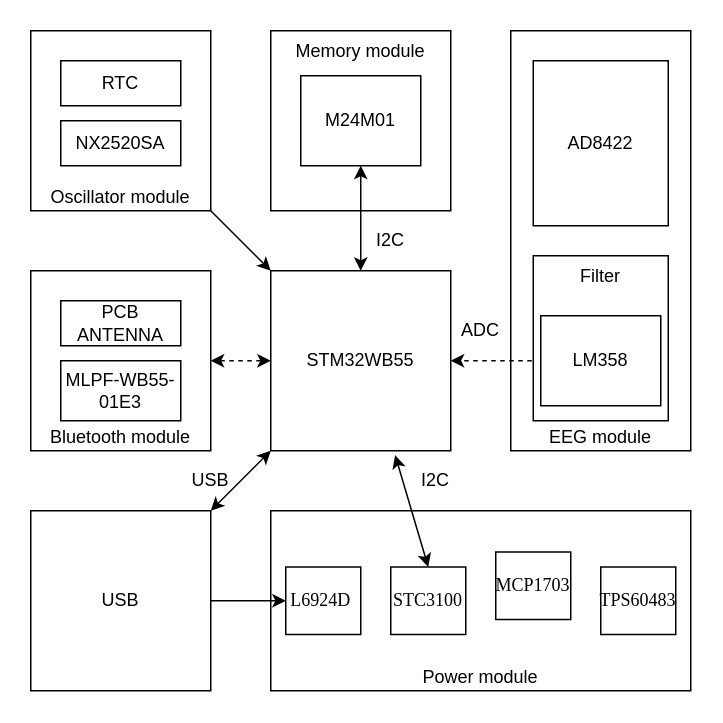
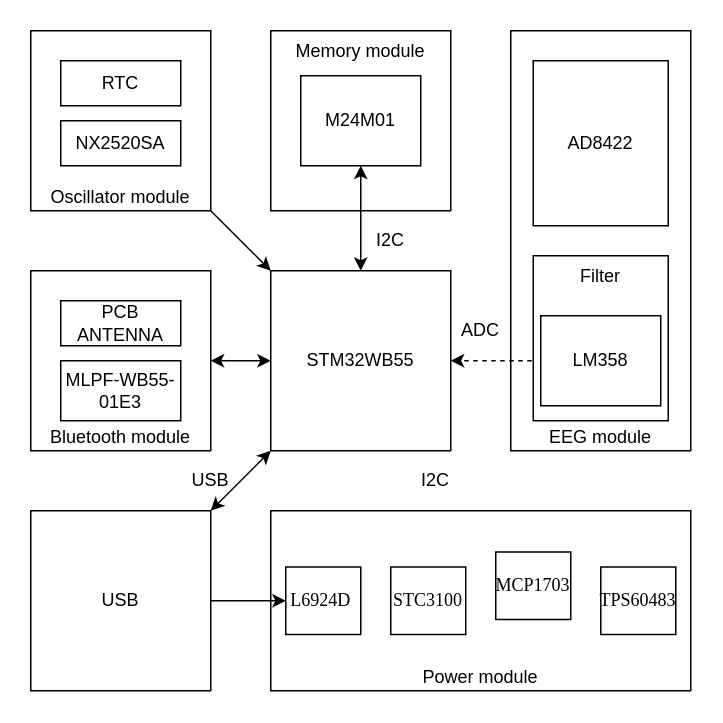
  <mxCell id="0" />
  <mxCell id="1" parent="0" />
  <mxCell id="2" value="Memory module" style="rounded=0;whiteSpace=wrap;html=1;verticalAlign=top;" parent="1" vertex="1"><mxGeometry x="180" y="20" width="120" height="120" as="geometry" /></mxCell>
  <mxCell id="3" value="Bluetooth module" style="rounded=0;whiteSpace=wrap;html=1;verticalAlign=bottom;" parent="1" vertex="1"><mxGeometry x="20" y="180" width="120" height="120" as="geometry" /></mxCell>
  <mxCell id="4" value="EEG module" style="rounded=0;whiteSpace=wrap;html=1;verticalAlign=bottom;" parent="1" vertex="1"><mxGeometry x="340" y="20" width="120" height="280" as="geometry" /></mxCell>
  <mxCell id="5" value="Power module" style="rounded=0;whiteSpace=wrap;html=1;verticalAlign=bottom;" parent="1" vertex="1"><mxGeometry x="180" y="340" width="280" height="120" as="geometry" /></mxCell>
  <mxCell id="6" value="STM32WB55" style="rounded=0;whiteSpace=wrap;html=1;" parent="1" vertex="1"><mxGeometry x="180" y="180" width="120" height="120" as="geometry" /></mxCell>
  <mxCell id="7" style="edgeStyle=orthogonalEdgeStyle;rounded=0;orthogonalLoop=1;jettySize=auto;html=1;entryX=0;entryY=0.5;entryDx=0;entryDy=0;" parent="1" source="8" target="10" edge="1"><mxGeometry relative="1" as="geometry" /></mxCell>
  <mxCell id="8" value="USB" style="rounded=0;whiteSpace=wrap;html=1;" parent="1" vertex="1"><mxGeometry x="20" y="340" width="120" height="120" as="geometry" /></mxCell>
  <mxCell id="9" value="" style="endArrow=classic;startArrow=classic;html=1;exitX=1;exitY=0;exitDx=0;exitDy=0;entryX=0;entryY=1;entryDx=0;entryDy=0;" parent="1" source="8" target="6" edge="1"><mxGeometry width="50" height="50" relative="1" as="geometry"><mxPoint x="120" y="350" as="sourcePoint" /><mxPoint x="170" y="300" as="targetPoint" /></mxGeometry></mxCell>
  <mxCell id="10" value="&lt;span style=&quot;line-height: 107% ; font-family: &amp;#34;times new roman&amp;#34; , serif&quot;&gt;&lt;font style=&quot;font-size: 12px&quot;&gt;L6924D&amp;nbsp;&lt;/font&gt;&lt;/span&gt;" style="rounded=0;whiteSpace=wrap;html=1;" parent="1" vertex="1"><mxGeometry x="190" y="377.5" width="50" height="45" as="geometry" /></mxCell>
  <mxCell id="11" value="&lt;span style=&quot;line-height: 107% ; font-family: &amp;#34;times new roman&amp;#34; , serif&quot;&gt;&lt;font style=&quot;font-size: 12px&quot;&gt;STC3100&lt;/font&gt;&lt;/span&gt;" style="rounded=0;whiteSpace=wrap;html=1;" parent="1" vertex="1"><mxGeometry x="260" y="377.5" width="50" height="45" as="geometry" /></mxCell>
  <mxCell id="12" value="&lt;span style=&quot;line-height: 107% ; font-family: &amp;#34;times new roman&amp;#34; , serif&quot;&gt;&lt;font style=&quot;font-size: 12px&quot;&gt;MCP1703&lt;/font&gt;&lt;/span&gt;" style="rounded=0;whiteSpace=wrap;html=1;" parent="1" vertex="1"><mxGeometry x="330" y="367.5" width="50" height="45" as="geometry" /></mxCell>
  <mxCell id="13" value="&lt;span style=&quot;line-height: 107% ; font-family: &amp;#34;times new roman&amp;#34; , serif&quot;&gt;&lt;font style=&quot;font-size: 12px&quot;&gt;TPS60483&lt;/font&gt;&lt;/span&gt;" style="rounded=0;whiteSpace=wrap;html=1;" parent="1" vertex="1"><mxGeometry x="400" y="377.5" width="50" height="45" as="geometry" /></mxCell>
- <mxCell id="14" value="" style="endArrow=classic;startArrow=classic;html=1;entryX=0.691;entryY=1.024;entryDx=0;entryDy=0;entryPerimeter=0;exitX=0.5;exitY=0;exitDx=0;exitDy=0;" parent="1" source="11" target="6" edge="1"><mxGeometry width="50" height="50" relative="1" as="geometry"><mxPoint x="250" y="370" as="sourcePoint" /><mxPoint x="300" y="320" as="targetPoint" /></mxGeometry></mxCell>
  <mxCell id="15" value="USB" style="text;html=1;strokeColor=none;fillColor=none;align=center;verticalAlign=middle;whiteSpace=wrap;rounded=0;" parent="1" vertex="1"><mxGeometry x="120" y="310" width="40" height="20" as="geometry" /></mxCell>
  <mxCell id="16" value="I2C" style="text;html=1;strokeColor=none;fillColor=none;align=center;verticalAlign=middle;whiteSpace=wrap;rounded=0;" parent="1" vertex="1"><mxGeometry x="270" y="310" width="40" height="20" as="geometry" /></mxCell>
- <mxCell id="17" value="" style="endArrow=classic;startArrow=classic;html=1;exitX=1;exitY=0.5;exitDx=0;exitDy=0;entryX=0;entryY=0.5;entryDx=0;entryDy=0;dashed=1;" parent="1" source="3" target="6" edge="1"><mxGeometry width="50" height="50" relative="1" as="geometry"><mxPoint x="150" y="280" as="sourcePoint" /><mxPoint x="200" y="230" as="targetPoint" /></mxGeometry></mxCell>
+ <mxCell id="17" value="" style="endArrow=classic;startArrow=classic;html=1;exitX=1;exitY=0.5;exitDx=0;exitDy=0;entryX=0;entryY=0.5;entryDx=0;entryDy=0;" parent="1" source="3" target="6" edge="1"><mxGeometry width="50" height="50" relative="1" as="geometry"><mxPoint x="150" y="280" as="sourcePoint" /><mxPoint x="200" y="230" as="targetPoint" /></mxGeometry></mxCell>
  <mxCell id="18" value="AD8422" style="rounded=0;whiteSpace=wrap;html=1;" parent="1" vertex="1"><mxGeometry x="355" y="40" width="90" height="110" as="geometry" /></mxCell>
  <mxCell id="19" value="" style="endArrow=classic;html=1;entryX=1;entryY=0.5;entryDx=0;entryDy=0;dashed=1;" parent="1" source="22" target="6" edge="1"><mxGeometry width="50" height="50" relative="1" as="geometry"><mxPoint x="300" y="290" as="sourcePoint" /><mxPoint x="320" y="200" as="targetPoint" /></mxGeometry></mxCell>
  <mxCell id="20" value="ADC" style="text;html=1;strokeColor=none;fillColor=none;align=center;verticalAlign=middle;whiteSpace=wrap;rounded=0;" parent="1" vertex="1"><mxGeometry x="300" y="210" width="40" height="20" as="geometry" /></mxCell>
  <mxCell id="21" value="Filter" style="rounded=0;whiteSpace=wrap;html=1;verticalAlign=top;" parent="1" vertex="1"><mxGeometry x="355" y="170" width="90" height="110" as="geometry" /></mxCell>
  <mxCell id="22" value="LM358" style="rounded=0;whiteSpace=wrap;html=1;" parent="1" vertex="1"><mxGeometry x="360" y="210" width="80" height="60" as="geometry" /></mxCell>
  <mxCell id="23" value="MLPF-WB55-01E3" style="rounded=0;whiteSpace=wrap;html=1;" parent="1" vertex="1"><mxGeometry x="40" y="240" width="80" height="40" as="geometry" /></mxCell>
  <mxCell id="24" value="PCB ANTENNA" style="rounded=0;whiteSpace=wrap;html=1;" parent="1" vertex="1"><mxGeometry x="40" y="200" width="80" height="30" as="geometry" /></mxCell>
  <mxCell id="25" value="Oscillator module" style="rounded=0;whiteSpace=wrap;html=1;verticalAlign=bottom;" parent="1" vertex="1"><mxGeometry x="20" y="20" width="120" height="120" as="geometry" /></mxCell>
  <mxCell id="26" value="NX2520SA" style="rounded=0;whiteSpace=wrap;html=1;" parent="1" vertex="1"><mxGeometry x="40" y="80" width="80" height="30" as="geometry" /></mxCell>
  <mxCell id="27" value="RTC" style="rounded=0;whiteSpace=wrap;html=1;" parent="1" vertex="1"><mxGeometry x="40" y="40" width="80" height="30" as="geometry" /></mxCell>
  <mxCell id="28" value="" style="endArrow=classic;html=1;exitX=1;exitY=1;exitDx=0;exitDy=0;entryX=0;entryY=0;entryDx=0;entryDy=0;" parent="1" source="25" target="6" edge="1"><mxGeometry width="50" height="50" relative="1" as="geometry"><mxPoint x="150" y="210" as="sourcePoint" /><mxPoint x="200" y="160" as="targetPoint" /></mxGeometry></mxCell>
  <mxCell id="29" value="M24M01" style="rounded=0;whiteSpace=wrap;html=1;" parent="1" vertex="1"><mxGeometry x="200" y="50" width="80" height="60" as="geometry" /></mxCell>
  <mxCell id="30" value="" style="endArrow=classic;startArrow=classic;html=1;entryX=0.5;entryY=1;entryDx=0;entryDy=0;" parent="1" target="29" edge="1"><mxGeometry width="50" height="50" relative="1" as="geometry"><mxPoint x="240" y="180" as="sourcePoint" /><mxPoint x="270" y="160" as="targetPoint" /></mxGeometry></mxCell>
  <mxCell id="31" value="I2C" style="text;html=1;strokeColor=none;fillColor=none;align=center;verticalAlign=middle;whiteSpace=wrap;rounded=0;" vertex="1" parent="1"><mxGeometry x="240" y="150" width="40" height="20" as="geometry" /></mxCell>
